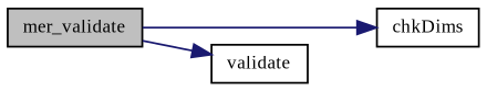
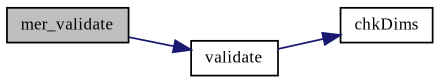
  digraph {
    fontname="Liberation Serif"
    rankdir=LR
    node [color=black fillcolor=white fontname="Liberation Serif" fontsize=10 shape=record style=filled]
    edge [color=midnightblue fontname="Liberation Serif" fontsize=10 labelfontname="FreeSans.ttf" labelfontsize=10 style=solid]
    n1 [fillcolor=grey75 fontcolor=black height=0.2 label=mer_validate width=0.4]
    n2 [height=0.2 label=chkDims width=0.4]
    n3 [height=0.2 label=validate width=0.4]
-   n1 -> n2
+   n3 -> n2
    n1 -> n3
  }
